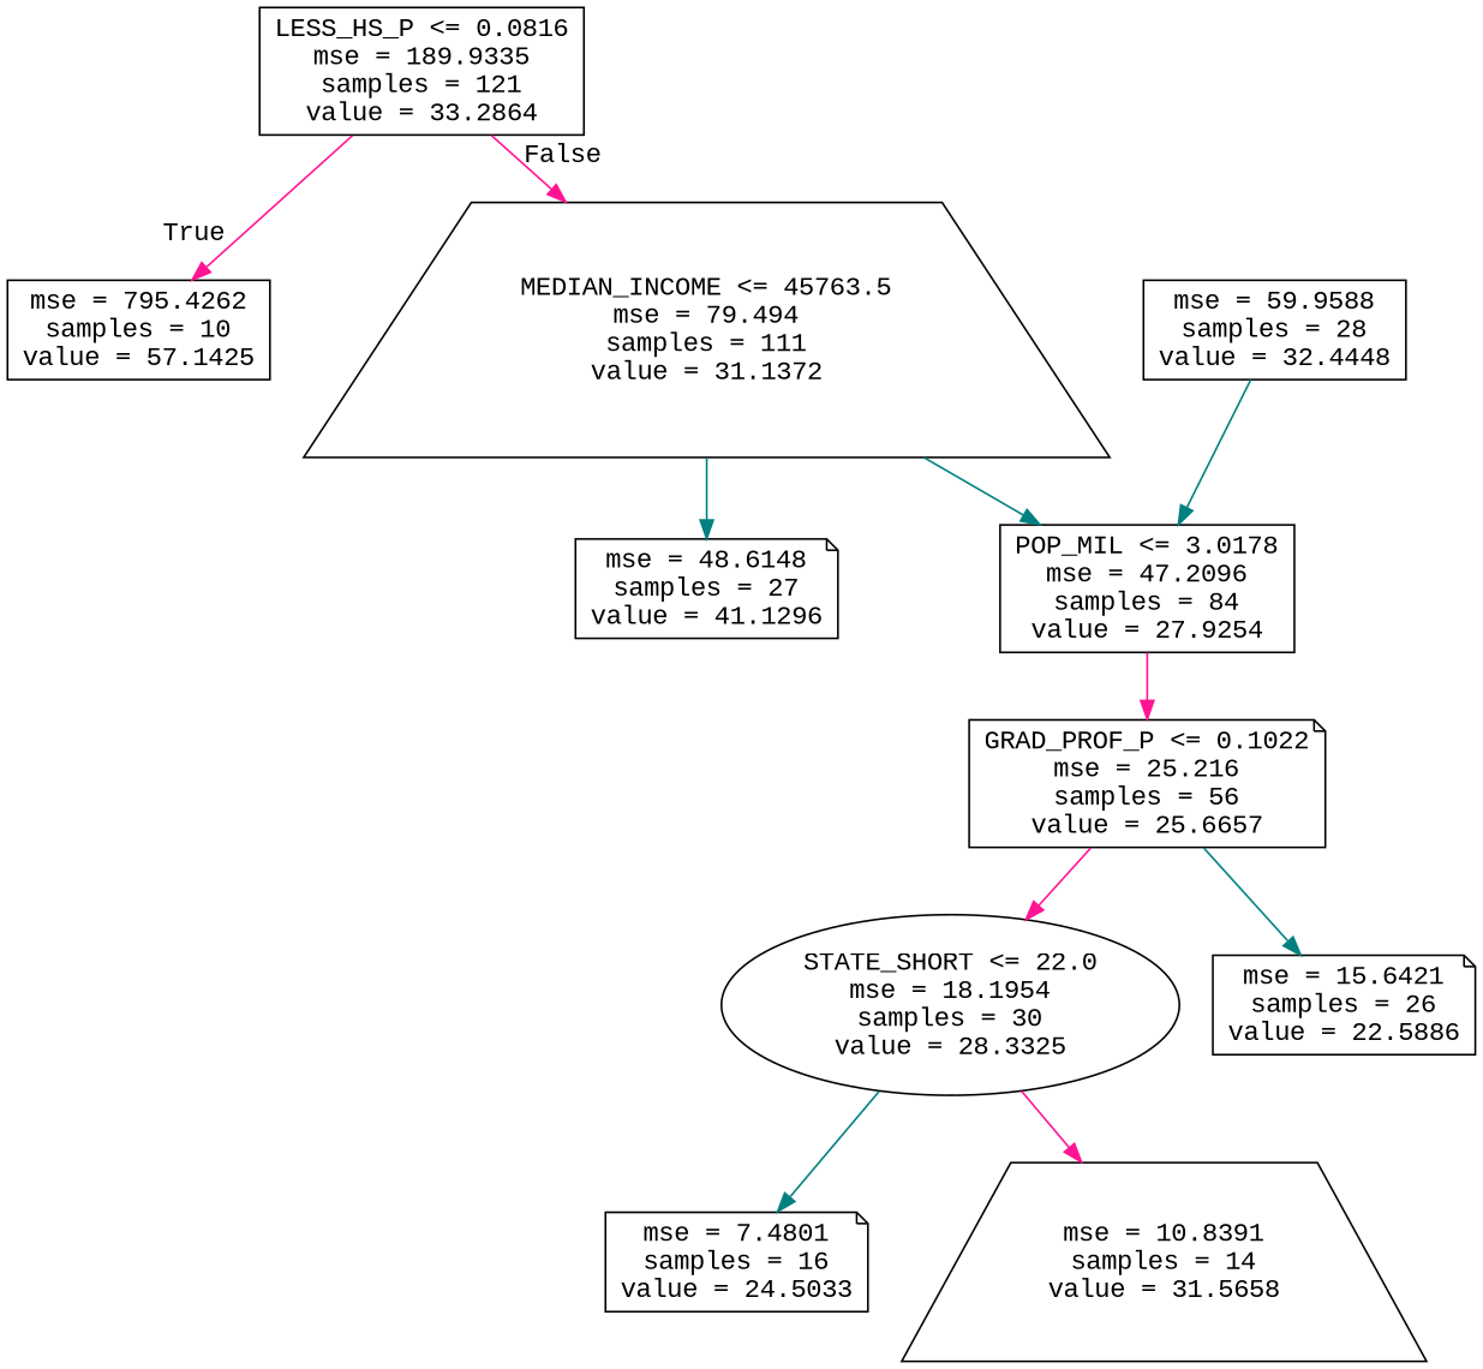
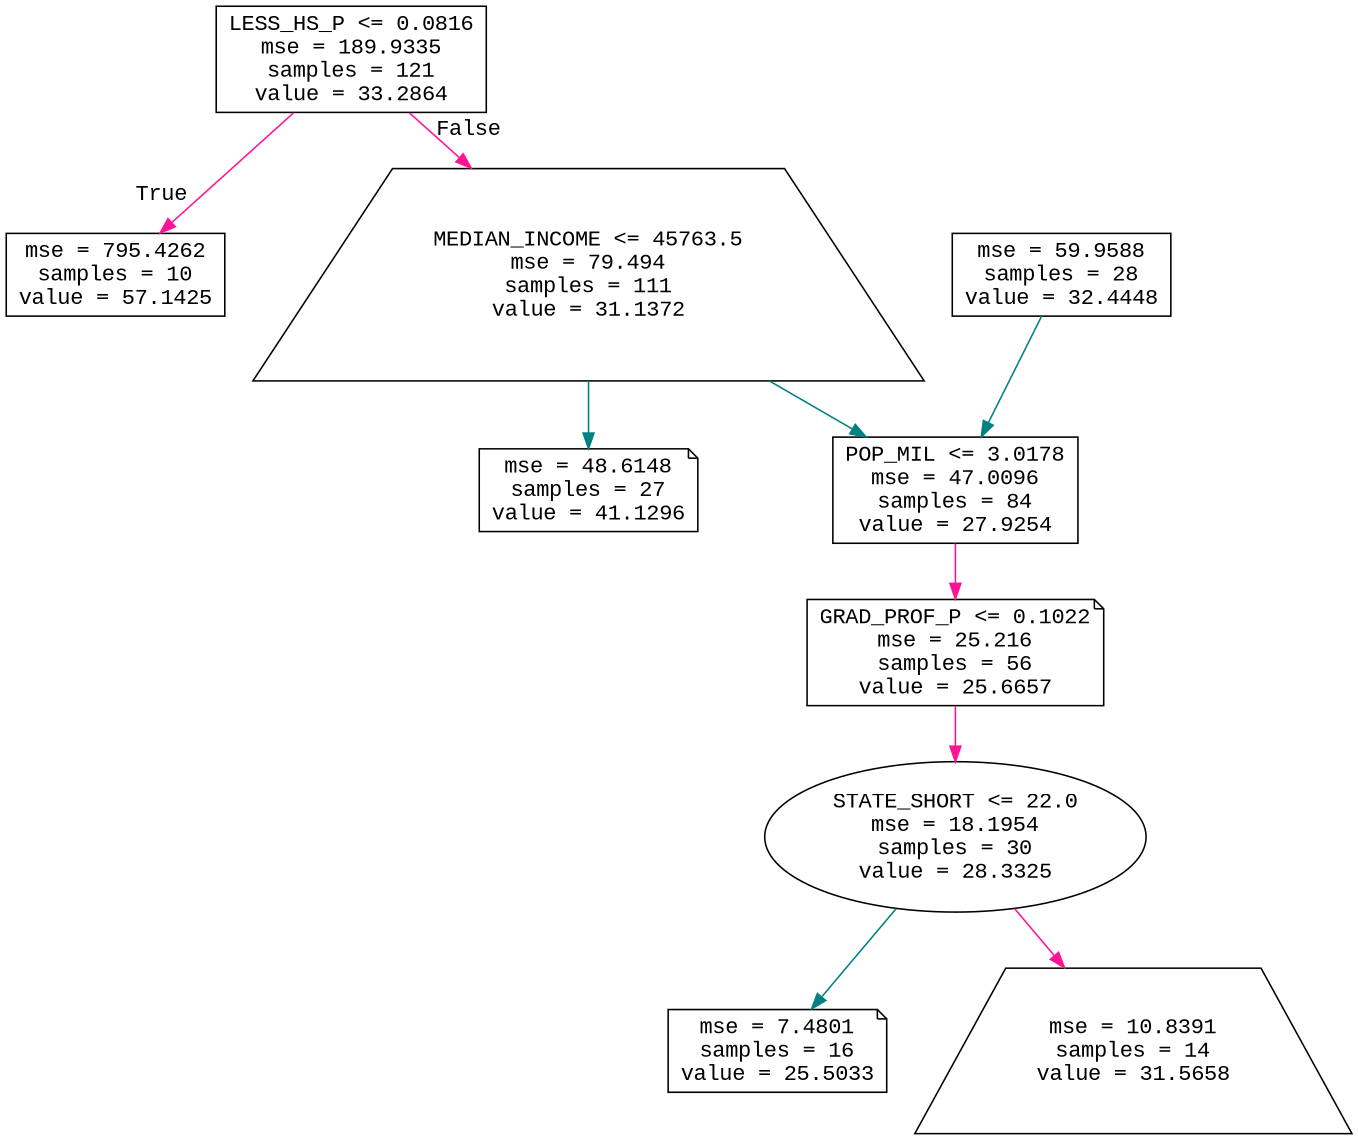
  digraph {
    fontname="Liberation Mono"
    node [fontname="Liberation Mono" shape=box]
    edge [color=deeppink fontname="Liberation Mono"]
    n1 [label="LESS_HS_P <= 0.0816\nmse = 189.9335\nsamples = 121\nvalue = 33.2864"]
    n2 [label="mse = 795.4262\nsamples = 10\nvalue = 57.1425"]
    n3 [label="MEDIAN_INCOME <= 45763.5\nmse = 79.494\nsamples = 111\nvalue = 31.1372" shape=trapezium]
    n4 [label="mse = 48.6148\nsamples = 27\nvalue = 41.1296" shape=note]
-   n5 [label="POP_MIL <= 3.0178\nmse = 47.2096\nsamples = 84\nvalue = 27.9254"]
+   n5 [label="POP_MIL <= 3.0178\nmse = 47.0096\nsamples = 84\nvalue = 27.9254"]
    n6 [label="GRAD_PROF_P <= 0.1022\nmse = 25.216\nsamples = 56\nvalue = 25.6657" shape=note]
    n7 [label="mse = 59.9588\nsamples = 28\nvalue = 32.4448"]
    n8 [label="STATE_SHORT <= 22.0\nmse = 18.1954\nsamples = 30\nvalue = 28.3325" shape=ellipse]
-   n9 [label="mse = 15.6421\nsamples = 26\nvalue = 22.5886" shape=note]
-   n10 [label="mse = 7.4801\nsamples = 16\nvalue = 24.5033" shape=note]
+   n10 [label="mse = 7.4801\nsamples = 16\nvalue = 25.5033" shape=note]
    n11 [label="mse = 10.8391\nsamples = 14\nvalue = 31.5658" shape=trapezium]
    n1 -> n2 [headlabel=True labelangle=45 labeldistance=2.5]
    n1 -> n3 [headlabel=False labelangle=-45 labeldistance=2.5]
    n3 -> n4 [color=teal]
    n3 -> n5 [color=teal]
    n5 -> n6
    n6 -> n8
-   n6 -> n9 [color=teal]
    n7 -> n5 [color=teal]
    n8 -> n10 [color=teal]
    n8 -> n11
  }
